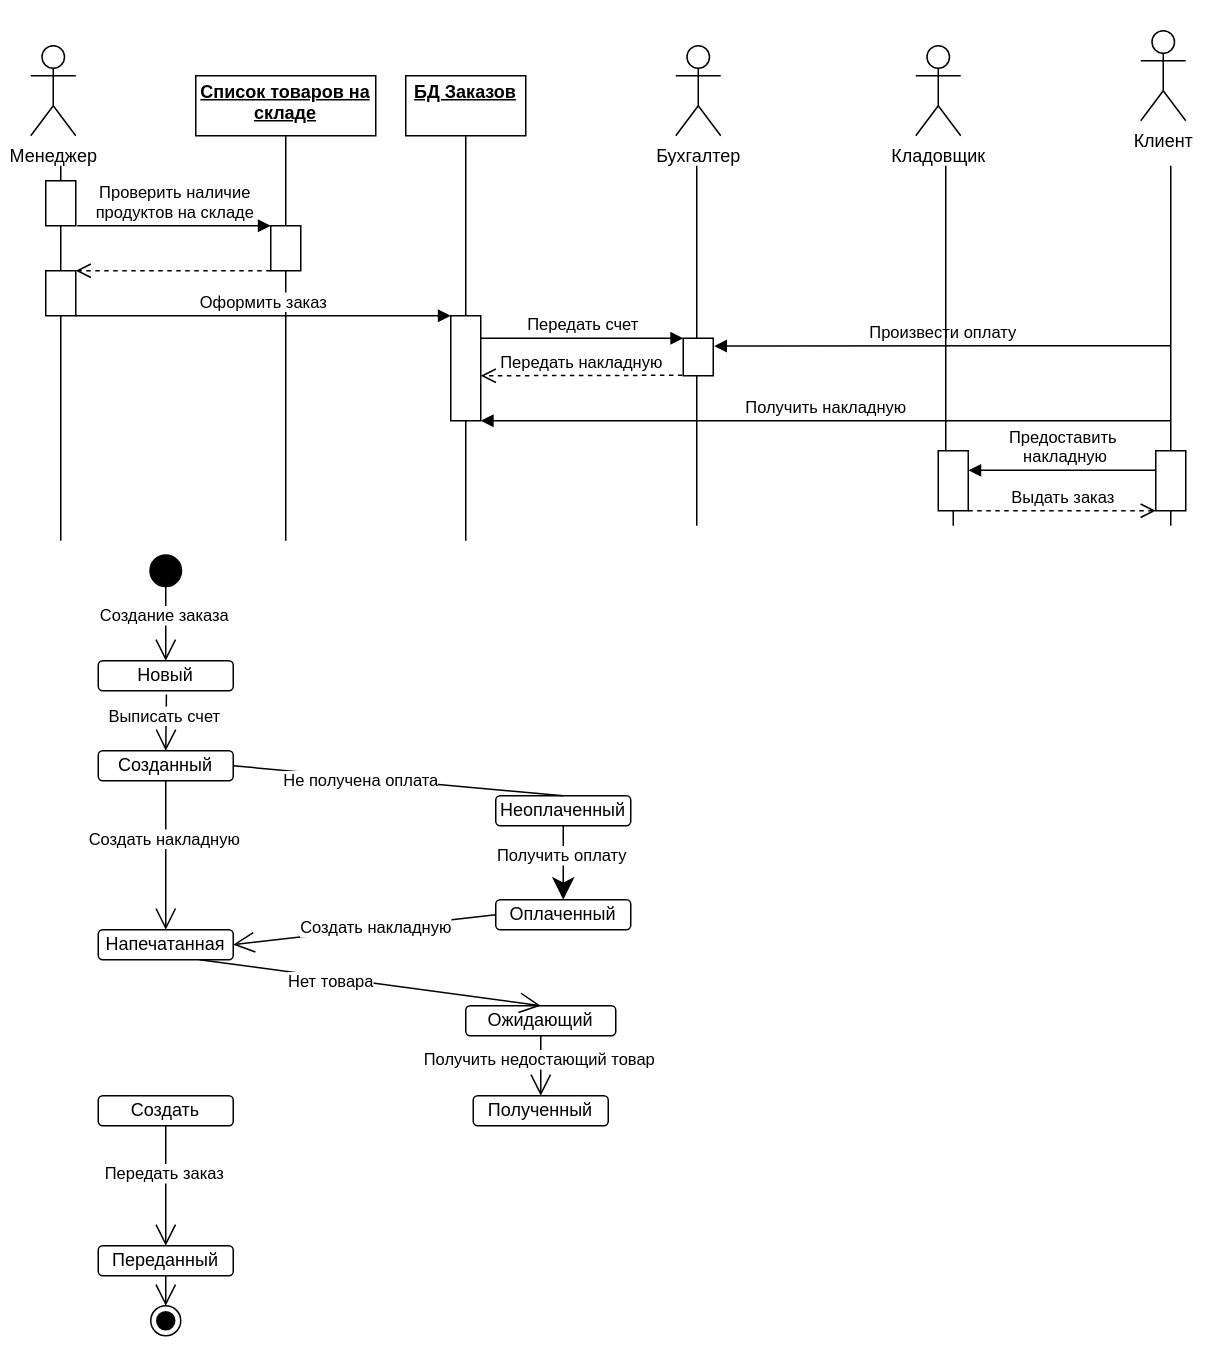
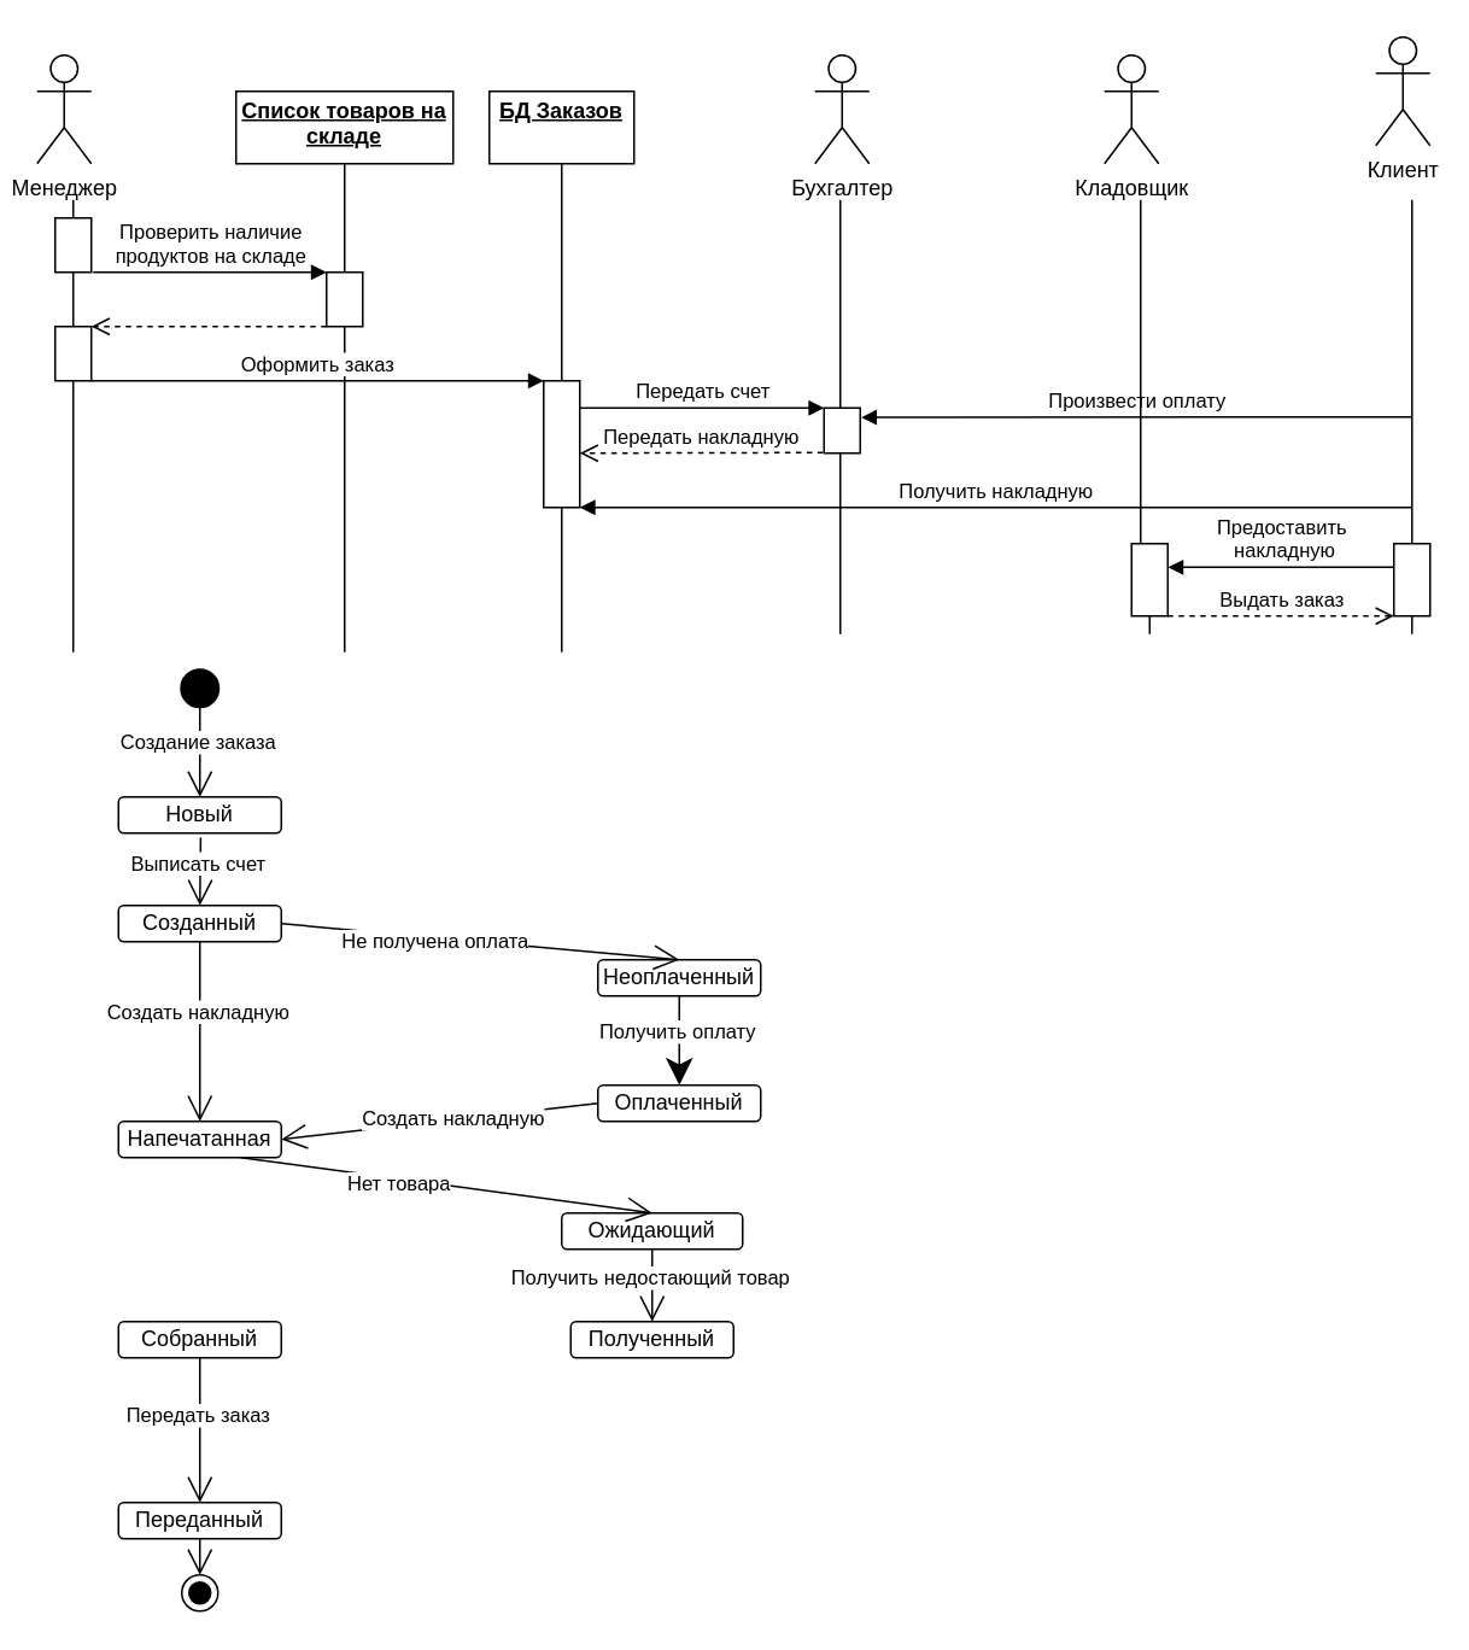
  <mxCell id="0" />
  <mxCell id="1" parent="0" />
  <mxCell id="2" value="Менеджер" style="shape=umlActor;verticalLabelPosition=bottom;verticalAlign=top;html=1;outlineConnect=0;" vertex="1" parent="1"><mxGeometry x="20" y="30" width="30" height="60" as="geometry" /></mxCell>
  <mxCell id="3" value="&lt;p style=&quot;margin: 4px 0px 0px; text-decoration: underline;&quot;&gt;&lt;b&gt;Список товаров на складе&lt;/b&gt;&lt;/p&gt;" style="verticalAlign=bottom;align=center;overflow=fill;fontSize=12;fontFamily=Helvetica;html=1;whiteSpace=wrap;" vertex="1" parent="1"><mxGeometry x="130" y="50" width="120" height="40" as="geometry" /></mxCell>
  <mxCell id="4" value="" style="endArrow=none;html=1;rounded=0;exitX=0.5;exitY=1;exitDx=0;exitDy=0;startArrow=none;" edge="1" parent="1" source="10"><mxGeometry width="50" height="50" relative="1" as="geometry"><mxPoint x="230" y="20" as="sourcePoint" /><mxPoint x="190" y="360" as="targetPoint" /></mxGeometry></mxCell>
  <mxCell id="5" value="" style="endArrow=none;html=1;rounded=0;startArrow=none;" edge="1" parent="1" source="8"><mxGeometry width="50" height="50" relative="1" as="geometry"><mxPoint x="40" y="380" as="sourcePoint" /><mxPoint x="40" y="110" as="targetPoint" /></mxGeometry></mxCell>
  <mxCell id="6" value="Проверить наличие &lt;br&gt;продуктов на складе" style="html=1;verticalAlign=bottom;endArrow=block;entryX=0;entryY=0;rounded=0;exitX=1.05;exitY=1;exitDx=0;exitDy=0;exitPerimeter=0;" edge="1" target="10" parent="1" source="8"><mxGeometry relative="1" as="geometry"><mxPoint x="50" y="170" as="sourcePoint" /></mxGeometry></mxCell>
  <mxCell id="7" value="" style="html=1;verticalAlign=bottom;endArrow=open;dashed=1;endSize=8;rounded=0;entryX=1;entryY=0;entryDx=0;entryDy=0;entryPerimeter=0;exitX=0;exitY=1;exitDx=0;exitDy=0;exitPerimeter=0;" edge="1" source="10" parent="1" target="12"><mxGeometry relative="1" as="geometry"><mxPoint x="50" y="190" as="targetPoint" /></mxGeometry></mxCell>
  <mxCell id="8" value="" style="html=1;points=[];perimeter=orthogonalPerimeter;" vertex="1" parent="1"><mxGeometry x="30" y="120" width="20" height="30" as="geometry" /></mxCell>
  <mxCell id="9" value="" style="endArrow=none;html=1;rounded=0;startArrow=none;" edge="1" parent="1" source="12" target="8"><mxGeometry width="50" height="50" relative="1" as="geometry"><mxPoint x="40" y="380" as="sourcePoint" /><mxPoint x="40" y="110" as="targetPoint" /></mxGeometry></mxCell>
  <mxCell id="10" value="" style="html=1;points=[];perimeter=orthogonalPerimeter;" vertex="1" parent="1"><mxGeometry x="180" y="150" width="20" height="30" as="geometry" /></mxCell>
  <mxCell id="11" value="" style="endArrow=none;html=1;rounded=0;exitX=0.5;exitY=1;exitDx=0;exitDy=0;" edge="1" parent="1" source="3" target="10"><mxGeometry width="50" height="50" relative="1" as="geometry"><mxPoint x="120" y="90" as="sourcePoint" /><mxPoint x="120" y="381" as="targetPoint" /></mxGeometry></mxCell>
  <mxCell id="12" value="" style="html=1;points=[];perimeter=orthogonalPerimeter;" vertex="1" parent="1"><mxGeometry x="30" y="180" width="20" height="30" as="geometry" /></mxCell>
  <mxCell id="13" value="" style="endArrow=none;html=1;rounded=0;" edge="1" parent="1" target="12"><mxGeometry width="50" height="50" relative="1" as="geometry"><mxPoint x="40" y="360" as="sourcePoint" /><mxPoint x="40" y="150" as="targetPoint" /></mxGeometry></mxCell>
  <mxCell id="14" value="Кладовщик" style="shape=umlActor;verticalLabelPosition=bottom;verticalAlign=top;html=1;" vertex="1" parent="1"><mxGeometry x="610" y="30" width="30" height="60" as="geometry" /></mxCell>
  <mxCell id="15" value="" style="endArrow=none;html=1;rounded=0;startArrow=none;" edge="1" parent="1" source="33"><mxGeometry width="50" height="50" relative="1" as="geometry"><mxPoint x="635" y="140" as="sourcePoint" /><mxPoint x="635" y="350" as="targetPoint" /></mxGeometry></mxCell>
  <mxCell id="16" value="Клиент" style="shape=umlActor;verticalLabelPosition=bottom;verticalAlign=top;html=1;" vertex="1" parent="1"><mxGeometry x="760" y="20" width="30" height="60" as="geometry" /></mxCell>
  <mxCell id="17" value="" style="endArrow=none;html=1;rounded=0;exitX=0.5;exitY=1;exitDx=0;exitDy=0;startArrow=none;" edge="1" parent="1" source="29"><mxGeometry width="50" height="50" relative="1" as="geometry"><mxPoint x="779.75" y="140" as="sourcePoint" /><mxPoint x="780" y="350" as="targetPoint" /></mxGeometry></mxCell>
  <mxCell id="18" value="Бухгалтер" style="shape=umlActor;verticalLabelPosition=bottom;verticalAlign=top;html=1;" vertex="1" parent="1"><mxGeometry x="450" y="30" width="30" height="60" as="geometry" /></mxCell>
  <mxCell id="19" value="&lt;p style=&quot;margin: 4px 0px 0px; text-decoration: underline;&quot;&gt;&lt;b&gt;БД Заказов&lt;/b&gt;&lt;/p&gt;" style="verticalAlign=bottom;align=center;overflow=fill;fontSize=12;fontFamily=Helvetica;html=1;whiteSpace=wrap;" vertex="1" parent="1"><mxGeometry x="270" y="50" width="80" height="40" as="geometry" /></mxCell>
  <mxCell id="20" value="" style="endArrow=none;html=1;rounded=0;exitX=0.5;exitY=1;exitDx=0;exitDy=0;startArrow=none;" edge="1" parent="1" source="23"><mxGeometry width="50" height="50" relative="1" as="geometry"><mxPoint x="309.75" y="90" as="sourcePoint" /><mxPoint x="310" y="360" as="targetPoint" /></mxGeometry></mxCell>
  <mxCell id="21" value="" style="endArrow=none;html=1;rounded=0;startArrow=none;" edge="1" parent="1"><mxGeometry width="50" height="50" relative="1" as="geometry"><mxPoint x="464" y="110" as="sourcePoint" /><mxPoint x="464" y="350" as="targetPoint" /></mxGeometry></mxCell>
  <mxCell id="22" value="Оформить заказ" style="html=1;verticalAlign=bottom;endArrow=block;entryX=0;entryY=0;rounded=0;" edge="1" target="23" parent="1"><mxGeometry relative="1" as="geometry"><mxPoint x="50" y="210" as="sourcePoint" /></mxGeometry></mxCell>
  <mxCell id="23" value="" style="html=1;points=[];perimeter=orthogonalPerimeter;" vertex="1" parent="1"><mxGeometry x="300" y="210" width="20" height="70" as="geometry" /></mxCell>
  <mxCell id="24" value="" style="endArrow=none;html=1;rounded=0;exitX=0.5;exitY=1;exitDx=0;exitDy=0;startArrow=none;" edge="1" parent="1" source="19" target="23"><mxGeometry width="50" height="50" relative="1" as="geometry"><mxPoint x="339.75" y="90" as="sourcePoint" /><mxPoint x="339" y="380" as="targetPoint" /><Array as="points"><mxPoint x="310" y="150" /></Array></mxGeometry></mxCell>
  <mxCell id="25" value="" style="html=1;points=[];perimeter=orthogonalPerimeter;" vertex="1" parent="1"><mxGeometry x="455" y="225" width="20" height="25" as="geometry" /></mxCell>
  <mxCell id="26" value="Передать счет" style="html=1;verticalAlign=bottom;endArrow=block;entryX=0;entryY=0;rounded=0;" edge="1" target="25" parent="1" source="23"><mxGeometry relative="1" as="geometry"><mxPoint x="360" y="225" as="sourcePoint" /></mxGeometry></mxCell>
  <mxCell id="27" value="Предоставить&lt;br&gt;&amp;nbsp;накладную" style="html=1;verticalAlign=bottom;endArrow=block;rounded=0;entryX=1.002;entryY=0.327;entryDx=0;entryDy=0;entryPerimeter=0;" edge="1" target="33" parent="1" source="29"><mxGeometry relative="1" as="geometry"><mxPoint x="765" y="280" as="sourcePoint" /><mxPoint x="645" y="280" as="targetPoint" /></mxGeometry></mxCell>
  <mxCell id="28" value="Выдать заказ" style="html=1;verticalAlign=bottom;endArrow=open;dashed=1;endSize=8;rounded=0;" edge="1" parent="1" target="29"><mxGeometry relative="1" as="geometry"><mxPoint x="765" y="310" as="targetPoint" /><mxPoint x="645" y="340" as="sourcePoint" /></mxGeometry></mxCell>
  <mxCell id="29" value="" style="html=1;points=[];perimeter=orthogonalPerimeter;" vertex="1" parent="1"><mxGeometry x="770" y="300" width="20" height="40" as="geometry" /></mxCell>
  <mxCell id="30" value="" style="endArrow=none;html=1;rounded=0;startArrow=none;" edge="1" parent="1" target="29"><mxGeometry width="50" height="50" relative="1" as="geometry"><mxPoint x="780" y="110" as="sourcePoint" /><mxPoint x="774.37" y="380" as="targetPoint" /><Array as="points"><mxPoint x="780" y="230" /></Array></mxGeometry></mxCell>
  <mxCell id="31" value="Получить накладную" style="html=1;verticalAlign=bottom;endArrow=block;rounded=0;" edge="1" parent="1"><mxGeometry relative="1" as="geometry"><mxPoint x="780" y="280" as="sourcePoint" /><mxPoint x="320" y="280" as="targetPoint" /></mxGeometry></mxCell>
  <mxCell id="32" value="Произвести оплату" style="html=1;verticalAlign=bottom;endArrow=block;rounded=0;entryX=1.028;entryY=0.209;entryDx=0;entryDy=0;entryPerimeter=0;" edge="1" parent="1" target="25"><mxGeometry relative="1" as="geometry"><mxPoint x="780" y="230" as="sourcePoint" /><mxPoint x="620" y="220" as="targetPoint" /></mxGeometry></mxCell>
  <mxCell id="33" value="" style="html=1;points=[];perimeter=orthogonalPerimeter;" vertex="1" parent="1"><mxGeometry x="625" y="300" width="20" height="40" as="geometry" /></mxCell>
  <mxCell id="34" value="" style="endArrow=none;html=1;rounded=0;startArrow=none;" edge="1" parent="1" target="33"><mxGeometry width="50" height="50" relative="1" as="geometry"><mxPoint x="630" y="110" as="sourcePoint" /><mxPoint x="630" y="320" as="targetPoint" /></mxGeometry></mxCell>
  <mxCell id="35" value="" style="ellipse;html=1;shape=endState;fillColor=#000000;strokeColor=#000000;" vertex="1" parent="1"><mxGeometry x="100" y="870" width="20" height="20" as="geometry" /></mxCell>
  <mxCell id="36" value="" style="strokeWidth=2;html=1;shape=mxgraph.flowchart.start_2;whiteSpace=wrap;strokeColor=#000000;fillColor=#000000;" vertex="1" parent="1"><mxGeometry x="100" y="370" width="20" height="20" as="geometry" /></mxCell>
  <mxCell id="37" value="Созданный" style="rounded=1;whiteSpace=wrap;html=1;strokeColor=#000000;fillColor=#FFFFFF;" vertex="1" parent="1"><mxGeometry x="65" y="500" width="90" height="20" as="geometry" /></mxCell>
  <mxCell id="38" value="Напечатанная" style="rounded=1;whiteSpace=wrap;html=1;strokeColor=#000000;fillColor=#FFFFFF;" vertex="1" parent="1"><mxGeometry x="65" y="619.28" width="90" height="20" as="geometry" /></mxCell>
- <mxCell id="39" value="Создать" style="rounded=1;whiteSpace=wrap;html=1;strokeColor=#000000;fillColor=#FFFFFF;" vertex="1" parent="1"><mxGeometry x="65" y="730" width="90" height="20" as="geometry" /></mxCell>
+ <mxCell id="39" value="Собранный" style="rounded=1;whiteSpace=wrap;html=1;strokeColor=#000000;fillColor=#FFFFFF;" vertex="1" parent="1"><mxGeometry x="65" y="730" width="90" height="20" as="geometry" /></mxCell>
  <mxCell id="40" value="Переданный" style="rounded=1;whiteSpace=wrap;html=1;strokeColor=#000000;fillColor=#FFFFFF;" vertex="1" parent="1"><mxGeometry x="65" y="830" width="90" height="20" as="geometry" /></mxCell>
  <mxCell id="41" value="" style="endArrow=open;endFill=1;endSize=12;html=1;rounded=0;exitX=0.5;exitY=1;exitDx=0;exitDy=0;exitPerimeter=0;entryX=0.5;entryY=0;entryDx=0;entryDy=0;" edge="1" parent="1" source="36" target="46"><mxGeometry width="160" relative="1" as="geometry"><mxPoint x="30" y="680" as="sourcePoint" /><mxPoint x="110" y="520" as="targetPoint" /><Array as="points" /></mxGeometry></mxCell>
  <mxCell id="42" value="Создание заказа" style="edgeLabel;html=1;align=center;verticalAlign=middle;resizable=0;points=[];" vertex="1" connectable="0" parent="41"><mxGeometry x="-0.229" y="-2" relative="1" as="geometry"><mxPoint as="offset" /></mxGeometry></mxCell>
  <mxCell id="43" value="" style="endArrow=open;endFill=1;endSize=12;html=1;rounded=0;entryX=0.5;entryY=0;entryDx=0;entryDy=0;exitX=0.5;exitY=1;exitDx=0;exitDy=0;" edge="1" parent="1" source="37" target="38"><mxGeometry width="160" relative="1" as="geometry"><mxPoint x="110" y="590" as="sourcePoint" /><mxPoint x="120" y="600" as="targetPoint" /><Array as="points" /></mxGeometry></mxCell>
  <mxCell id="44" value="Создать накладную" style="edgeLabel;html=1;align=center;verticalAlign=middle;resizable=0;points=[];" vertex="1" connectable="0" parent="43"><mxGeometry x="-0.229" y="-2" relative="1" as="geometry"><mxPoint as="offset" /></mxGeometry></mxCell>
  <mxCell id="45" value="" style="endArrow=open;endFill=1;endSize=12;html=1;rounded=0;exitX=0.5;exitY=1;exitDx=0;exitDy=0;entryX=0.5;entryY=0;entryDx=0;entryDy=0;" edge="1" parent="1" source="40" target="35"><mxGeometry width="160" relative="1" as="geometry"><mxPoint x="120" y="740" as="sourcePoint" /><mxPoint x="120" y="780" as="targetPoint" /><Array as="points" /></mxGeometry></mxCell>
  <mxCell id="46" value="Новый" style="rounded=1;whiteSpace=wrap;html=1;strokeColor=#000000;fillColor=#FFFFFF;" vertex="1" parent="1"><mxGeometry x="65" y="440" width="90" height="20" as="geometry" /></mxCell>
  <mxCell id="47" value="" style="endArrow=open;endFill=1;endSize=12;html=1;rounded=0;exitX=0.505;exitY=1.124;exitDx=0;exitDy=0;exitPerimeter=0;entryX=0.5;entryY=0;entryDx=0;entryDy=0;" edge="1" parent="1" source="46" target="37"><mxGeometry width="160" relative="1" as="geometry"><mxPoint x="110" y="540" as="sourcePoint" /><mxPoint x="110" y="580" as="targetPoint" /><Array as="points" /></mxGeometry></mxCell>
  <mxCell id="48" value="Выписать счет" style="edgeLabel;html=1;align=center;verticalAlign=middle;resizable=0;points=[];" vertex="1" connectable="0" parent="47"><mxGeometry x="-0.229" y="-2" relative="1" as="geometry"><mxPoint as="offset" /></mxGeometry></mxCell>
  <mxCell id="49" value="" style="endArrow=open;endFill=1;endSize=12;html=1;rounded=0;exitX=0.5;exitY=1;exitDx=0;exitDy=0;entryX=0.5;entryY=0;entryDx=0;entryDy=0;" edge="1" parent="1" source="39" target="40"><mxGeometry width="160" relative="1" as="geometry"><mxPoint x="110" y="790" as="sourcePoint" /><mxPoint x="120" y="780" as="targetPoint" /><Array as="points"><mxPoint x="110" y="800" /></Array></mxGeometry></mxCell>
  <mxCell id="50" value="Передать заказ" style="edgeLabel;html=1;align=center;verticalAlign=middle;resizable=0;points=[];" vertex="1" connectable="0" parent="49"><mxGeometry x="-0.229" y="-2" relative="1" as="geometry"><mxPoint as="offset" /></mxGeometry></mxCell>
  <mxCell id="51" value="Неоплаченный" style="rounded=1;whiteSpace=wrap;html=1;strokeColor=#000000;fillColor=#FFFFFF;" vertex="1" parent="1"><mxGeometry x="330" y="530" width="90" height="20" as="geometry" /></mxCell>
- <mxCell id="52" value="" style="endArrow=none;endFill=1;endSize=12;html=1;rounded=0;exitX=1;exitY=0.5;exitDx=0;exitDy=0;entryX=0.5;entryY=0;entryDx=0;entryDy=0;" edge="1" parent="1" source="37" target="51"><mxGeometry width="160" relative="1" as="geometry"><mxPoint x="120" y="460" as="sourcePoint" /><mxPoint x="120" y="510" as="targetPoint" /><Array as="points" /></mxGeometry></mxCell>
+ <mxCell id="52" value="" style="endArrow=open;endFill=1;endSize=12;html=1;rounded=0;exitX=1;exitY=0.5;exitDx=0;exitDy=0;entryX=0.5;entryY=0;entryDx=0;entryDy=0;" edge="1" parent="1" source="37" target="51"><mxGeometry width="160" relative="1" as="geometry"><mxPoint x="120" y="460" as="sourcePoint" /><mxPoint x="120" y="510" as="targetPoint" /><Array as="points" /></mxGeometry></mxCell>
  <mxCell id="53" value="Не получена оплата" style="edgeLabel;html=1;align=center;verticalAlign=middle;resizable=0;points=[];" vertex="1" connectable="0" parent="52"><mxGeometry x="-0.229" y="-2" relative="1" as="geometry"><mxPoint as="offset" /></mxGeometry></mxCell>
  <mxCell id="54" value="" style="endArrow=open;endFill=1;endSize=12;html=1;rounded=0;entryX=1;entryY=0.5;entryDx=0;entryDy=0;exitX=0;exitY=0.5;exitDx=0;exitDy=0;" edge="1" parent="1" source="56" target="38"><mxGeometry width="160" relative="1" as="geometry"><mxPoint x="250" y="629.28" as="sourcePoint" /><mxPoint x="130" y="489.28" as="targetPoint" /><Array as="points" /></mxGeometry></mxCell>
  <mxCell id="55" value="Создать накладную" style="edgeLabel;html=1;align=center;verticalAlign=middle;resizable=0;points=[];" vertex="1" connectable="0" parent="54"><mxGeometry x="-0.229" y="-2" relative="1" as="geometry"><mxPoint x="-13" y="2" as="offset" /></mxGeometry></mxCell>
  <mxCell id="56" value="Оплаченный" style="rounded=1;whiteSpace=wrap;html=1;strokeColor=#000000;fillColor=#FFFFFF;" vertex="1" parent="1"><mxGeometry x="330" y="599.28" width="90" height="20" as="geometry" /></mxCell>
  <mxCell id="57" value="" style="endArrow=classic;endFill=1;endSize=12;html=1;rounded=0;entryX=0.5;entryY=0;entryDx=0;entryDy=0;exitX=0.5;exitY=1;exitDx=0;exitDy=0;" edge="1" parent="1" source="51" target="56"><mxGeometry width="160" relative="1" as="geometry"><mxPoint x="374.64" y="570" as="sourcePoint" /><mxPoint x="374.64" y="700" as="targetPoint" /><Array as="points" /></mxGeometry></mxCell>
  <mxCell id="58" value="Получить оплату" style="edgeLabel;html=1;align=center;verticalAlign=middle;resizable=0;points=[];" vertex="1" connectable="0" parent="57"><mxGeometry x="-0.229" y="-2" relative="1" as="geometry"><mxPoint as="offset" /></mxGeometry></mxCell>
  <mxCell id="59" value="Ожидающий" style="rounded=1;whiteSpace=wrap;html=1;strokeColor=#000000;fillColor=#FFFFFF;" vertex="1" parent="1"><mxGeometry x="310" y="670" width="100" height="20" as="geometry" /></mxCell>
  <mxCell id="60" value="" style="endArrow=open;endFill=1;endSize=12;html=1;rounded=0;entryX=0.5;entryY=0;entryDx=0;entryDy=0;exitX=0.75;exitY=1;exitDx=0;exitDy=0;" edge="1" parent="1" target="59" source="38"><mxGeometry width="160" relative="1" as="geometry"><mxPoint x="155" y="640" as="sourcePoint" /><mxPoint x="120" y="639.28" as="targetPoint" /><Array as="points" /></mxGeometry></mxCell>
  <mxCell id="61" value="Нет товара" style="edgeLabel;html=1;align=center;verticalAlign=middle;resizable=0;points=[];" vertex="1" connectable="0" parent="60"><mxGeometry x="-0.229" y="-2" relative="1" as="geometry"><mxPoint as="offset" /></mxGeometry></mxCell>
  <mxCell id="62" value="Полученный" style="rounded=1;whiteSpace=wrap;html=1;strokeColor=#000000;fillColor=#FFFFFF;" vertex="1" parent="1"><mxGeometry x="315" y="730" width="90" height="20" as="geometry" /></mxCell>
  <mxCell id="63" value="" style="endArrow=open;endFill=1;endSize=12;html=1;rounded=0;entryX=0.5;entryY=0;entryDx=0;entryDy=0;exitX=0.5;exitY=1;exitDx=0;exitDy=0;" edge="1" parent="1" target="62" source="59"><mxGeometry width="160" relative="1" as="geometry"><mxPoint x="374.64" y="699.28" as="sourcePoint" /><mxPoint x="374.64" y="829.28" as="targetPoint" /><Array as="points" /></mxGeometry></mxCell>
  <mxCell id="64" value="Получить недостающий товар" style="edgeLabel;html=1;align=center;verticalAlign=middle;resizable=0;points=[];" vertex="1" connectable="0" parent="63"><mxGeometry x="-0.229" y="-2" relative="1" as="geometry"><mxPoint as="offset" /></mxGeometry></mxCell>
  <mxCell id="65" value="Передать накладную" style="html=1;verticalAlign=bottom;endArrow=open;dashed=1;endSize=8;rounded=0;exitX=-0.028;exitY=0.987;exitDx=0;exitDy=0;exitPerimeter=0;" edge="1" parent="1" source="25"><mxGeometry relative="1" as="geometry"><mxPoint x="320" y="250" as="targetPoint" /><mxPoint x="650" y="320" as="sourcePoint" /></mxGeometry></mxCell>
